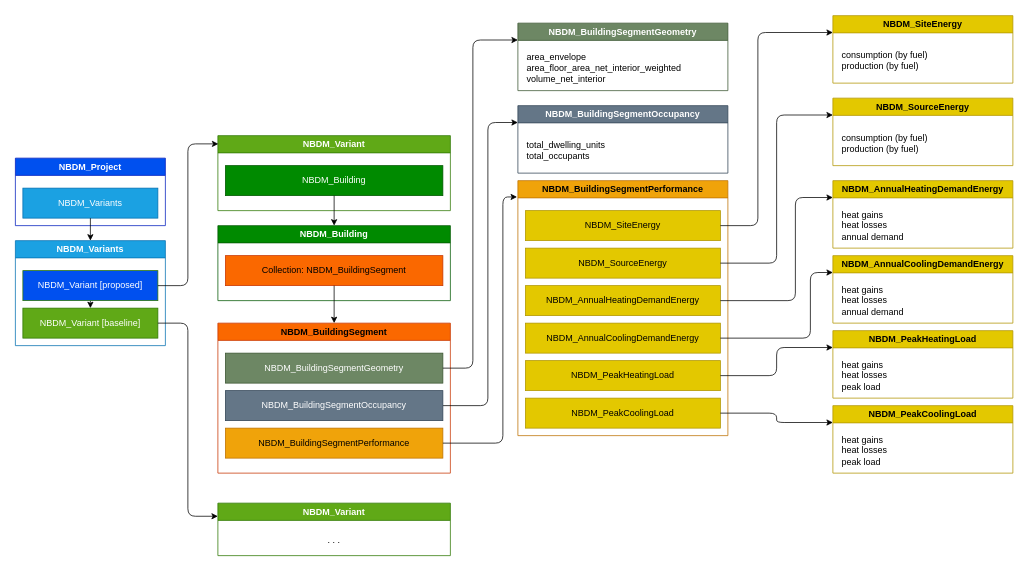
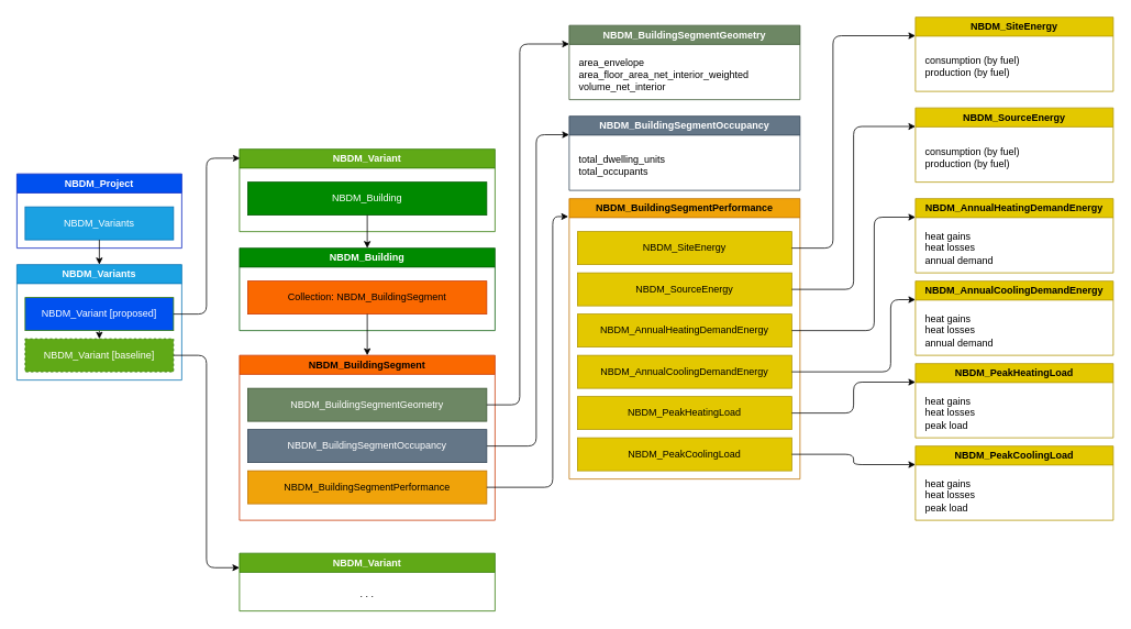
  <mxCell id="0" />
  <mxCell id="1" parent="0" />
  <mxCell id="2" value="NBDM_Project" style="swimlane;whiteSpace=wrap;html=1;fillColor=#0050ef;fontColor=#ffffff;strokeColor=#001DBC;" vertex="1" parent="1"><mxGeometry x="20" y="210" width="200" height="90" as="geometry" /></mxCell>
  <mxCell id="3" value="NBDM_Variants" style="rounded=0;whiteSpace=wrap;html=1;fillColor=#1ba1e2;fontColor=#ffffff;strokeColor=#006EAF;" vertex="1" parent="2"><mxGeometry x="10" y="40" width="180" height="40" as="geometry" /></mxCell>
  <mxCell id="4" value="NBDM_Variants" style="swimlane;whiteSpace=wrap;html=1;fillColor=#1ba1e2;fontColor=#ffffff;strokeColor=#006EAF;" vertex="1" parent="1"><mxGeometry x="20" y="320" width="200" height="140" as="geometry" /></mxCell>
- <mxCell id="5" value="NBDM_Variant [baseline]" style="rounded=0;whiteSpace=wrap;html=1;fillColor=#60a917;fontColor=#ffffff;strokeColor=#2D7600;" vertex="1" parent="4"><mxGeometry x="10" y="90" width="180" height="40" as="geometry" /></mxCell>
+ <mxCell id="5" value="NBDM_Variant [baseline]" style="rounded=0;whiteSpace=wrap;html=1;fillColor=#60a917;fontColor=#ffffff;strokeColor=#2D7600;dashed=1;" vertex="1" parent="4"><mxGeometry x="10" y="90" width="180" height="40" as="geometry" /></mxCell>
  <mxCell id="6" style="edgeStyle=orthogonalEdgeStyle;html=1;exitX=0.5;exitY=1;exitDx=0;exitDy=0;entryX=0.5;entryY=0;entryDx=0;entryDy=0;dashed=1;" edge="1" parent="4" source="7" target="5"><mxGeometry relative="1" as="geometry" /></mxCell>
  <mxCell id="7" value="NBDM_Variant [proposed]" style="rounded=0;whiteSpace=wrap;html=1;fillColor=#0050ef;fontColor=#ffffff;strokeColor=#2D7600;" vertex="1" parent="4"><mxGeometry x="10" y="40" width="180" height="40" as="geometry" /></mxCell>
  <mxCell id="8" style="edgeStyle=none;html=1;entryX=0.5;entryY=0;entryDx=0;entryDy=0;" edge="1" parent="1" source="3" target="4"><mxGeometry relative="1" as="geometry" /></mxCell>
  <mxCell id="9" value="NBDM_Variant" style="swimlane;whiteSpace=wrap;html=1;fillColor=#60a917;fontColor=#ffffff;strokeColor=#2D7600;" vertex="1" parent="1"><mxGeometry x="290" y="180" width="310" height="100" as="geometry" /></mxCell>
  <mxCell id="10" value="NBDM_Building" style="rounded=0;whiteSpace=wrap;html=1;fillColor=#008a00;fontColor=#ffffff;strokeColor=#005700;" vertex="1" parent="9"><mxGeometry x="10" y="40" width="290" height="40" as="geometry" /></mxCell>
  <mxCell id="11" style="edgeStyle=orthogonalEdgeStyle;html=1;entryX=0.002;entryY=0.11;entryDx=0;entryDy=0;entryPerimeter=0;" edge="1" parent="1" source="7" target="9"><mxGeometry relative="1" as="geometry" /></mxCell>
  <mxCell id="12" value="NBDM_BuildingSegment" style="swimlane;whiteSpace=wrap;html=1;fillColor=#fa6800;fontColor=#000000;strokeColor=#C73500;" vertex="1" parent="1"><mxGeometry x="290" y="430" width="310" height="200" as="geometry" /></mxCell>
  <mxCell id="13" value="NBDM_BuildingSegmentGeometry" style="rounded=0;whiteSpace=wrap;html=1;fillColor=#6d8764;fontColor=#ffffff;strokeColor=#3A5431;" vertex="1" parent="12"><mxGeometry x="10" y="40" width="290" height="40" as="geometry" /></mxCell>
  <mxCell id="14" value="NBDM_BuildingSegmentPerformance" style="rounded=0;whiteSpace=wrap;html=1;fillColor=#f0a30a;fontColor=#000000;strokeColor=#BD7000;" vertex="1" parent="12"><mxGeometry x="10" y="140" width="290" height="40" as="geometry" /></mxCell>
  <mxCell id="15" value="NBDM_Building" style="swimlane;whiteSpace=wrap;html=1;fillColor=#008a00;fontColor=#ffffff;strokeColor=#005700;" vertex="1" parent="1"><mxGeometry x="290" y="300" width="310" height="100" as="geometry" /></mxCell>
  <mxCell id="16" value="Collection: NBDM_BuildingSegment" style="rounded=0;whiteSpace=wrap;html=1;fillColor=#fa6800;fontColor=#000000;strokeColor=#C73500;" vertex="1" parent="15"><mxGeometry x="10" y="40" width="290" height="40" as="geometry" /></mxCell>
  <mxCell id="17" style="edgeStyle=orthogonalEdgeStyle;html=1;" edge="1" parent="1" source="10" target="15"><mxGeometry relative="1" as="geometry" /></mxCell>
  <mxCell id="18" style="edgeStyle=orthogonalEdgeStyle;html=1;entryX=0.5;entryY=0;entryDx=0;entryDy=0;" edge="1" parent="1" source="16" target="12"><mxGeometry relative="1" as="geometry" /></mxCell>
  <mxCell id="19" value="NBDM_BuildingSegmentGeometry" style="swimlane;whiteSpace=wrap;html=1;fillColor=#6d8764;fontColor=#ffffff;strokeColor=#3A5431;" vertex="1" parent="1"><mxGeometry x="690" y="30" width="280" height="90" as="geometry" /></mxCell>
  <mxCell id="20" value="area_envelope&lt;br&gt;area_floor_area_net_interior_weighted&lt;br&gt;volume_net_interior" style="text;html=1;align=left;verticalAlign=middle;resizable=0;points=[];autosize=1;strokeColor=none;fillColor=none;" vertex="1" parent="19"><mxGeometry x="10" y="30" width="230" height="60" as="geometry" /></mxCell>
  <mxCell id="21" value="NBDM_BuildingSegmentOccupancy" style="swimlane;whiteSpace=wrap;html=1;fillColor=#647687;fontColor=#ffffff;strokeColor=#314354;" vertex="1" parent="1"><mxGeometry x="690" y="140" width="280" height="90" as="geometry" /></mxCell>
  <mxCell id="22" value="total_dwelling_units&lt;br&gt;total_occupants" style="text;html=1;align=left;verticalAlign=middle;resizable=0;points=[];autosize=1;strokeColor=none;fillColor=none;" vertex="1" parent="21"><mxGeometry x="10" y="40" width="130" height="40" as="geometry" /></mxCell>
  <mxCell id="23" value="NBDM_BuildingSegmentPerformance" style="swimlane;whiteSpace=wrap;html=1;fillColor=#f0a30a;fontColor=#000000;strokeColor=#BD7000;" vertex="1" parent="1"><mxGeometry x="690" y="240" width="280" height="340" as="geometry" /></mxCell>
  <mxCell id="24" value="NBDM_SiteEnergy" style="rounded=0;whiteSpace=wrap;html=1;fillColor=#e3c800;fontColor=#000000;strokeColor=#B09500;" vertex="1" parent="23"><mxGeometry x="10" y="40" width="260" height="40" as="geometry" /></mxCell>
  <mxCell id="25" value="NBDM_SourceEnergy" style="rounded=0;whiteSpace=wrap;html=1;fillColor=#e3c800;fontColor=#000000;strokeColor=#B09500;" vertex="1" parent="23"><mxGeometry x="10" y="90" width="260" height="40" as="geometry" /></mxCell>
  <mxCell id="26" value="NBDM_AnnualHeatingDemandEnergy" style="rounded=0;whiteSpace=wrap;html=1;fillColor=#e3c800;fontColor=#000000;strokeColor=#B09500;" vertex="1" parent="23"><mxGeometry x="10" y="140" width="260" height="40" as="geometry" /></mxCell>
  <mxCell id="27" value="NBDM_AnnualCoolingDemandEnergy" style="rounded=0;whiteSpace=wrap;html=1;fillColor=#e3c800;fontColor=#000000;strokeColor=#B09500;" vertex="1" parent="23"><mxGeometry x="10" y="190" width="260" height="40" as="geometry" /></mxCell>
  <mxCell id="28" value="NBDM_PeakHeatingLoad" style="rounded=0;whiteSpace=wrap;html=1;fillColor=#e3c800;fontColor=#000000;strokeColor=#B09500;" vertex="1" parent="23"><mxGeometry x="10" y="240" width="260" height="40" as="geometry" /></mxCell>
  <mxCell id="29" value="NBDM_PeakCoolingLoad" style="rounded=0;whiteSpace=wrap;html=1;fillColor=#e3c800;fontColor=#000000;strokeColor=#B09500;" vertex="1" parent="23"><mxGeometry x="10" y="290" width="260" height="40" as="geometry" /></mxCell>
  <mxCell id="30" value="NBDM_SiteEnergy" style="swimlane;whiteSpace=wrap;html=1;fillColor=#e3c800;fontColor=#000000;strokeColor=#B09500;" vertex="1" parent="1"><mxGeometry x="1110" y="20" width="240" height="90" as="geometry" /></mxCell>
  <mxCell id="31" value="consumption (by fuel)&lt;br&gt;production (by fuel)" style="text;html=1;align=left;verticalAlign=middle;resizable=0;points=[];autosize=1;strokeColor=none;fillColor=none;" vertex="1" parent="30"><mxGeometry x="10" y="40" width="140" height="40" as="geometry" /></mxCell>
  <mxCell id="32" value="NBDM_SourceEnergy" style="swimlane;whiteSpace=wrap;html=1;fillColor=#e3c800;fontColor=#000000;strokeColor=#B09500;" vertex="1" parent="1"><mxGeometry x="1110" y="130" width="240" height="90" as="geometry" /></mxCell>
  <mxCell id="33" value="consumption (by fuel)&lt;br&gt;production (by fuel)" style="text;html=1;align=left;verticalAlign=middle;resizable=0;points=[];autosize=1;strokeColor=none;fillColor=none;" vertex="1" parent="32"><mxGeometry x="10" y="40" width="140" height="40" as="geometry" /></mxCell>
  <mxCell id="34" value="NBDM_AnnualHeatingDemandEnergy" style="swimlane;whiteSpace=wrap;html=1;fillColor=#e3c800;fontColor=#000000;strokeColor=#B09500;" vertex="1" parent="1"><mxGeometry x="1110" y="240" width="240" height="90" as="geometry" /></mxCell>
  <mxCell id="35" value="heat gains&lt;br&gt;heat losses&lt;br&gt;annual demand" style="text;html=1;align=left;verticalAlign=middle;resizable=0;points=[];autosize=1;strokeColor=none;fillColor=none;" vertex="1" parent="34"><mxGeometry x="10" y="30" width="110" height="60" as="geometry" /></mxCell>
  <mxCell id="36" value="NBDM_AnnualCoolingDemandEnergy" style="swimlane;whiteSpace=wrap;html=1;fillColor=#e3c800;fontColor=#000000;strokeColor=#B09500;" vertex="1" parent="1"><mxGeometry x="1110" y="340" width="240" height="90" as="geometry" /></mxCell>
  <mxCell id="37" value="heat gains&lt;br&gt;heat losses&lt;br&gt;annual demand" style="text;html=1;align=left;verticalAlign=middle;resizable=0;points=[];autosize=1;strokeColor=none;fillColor=none;" vertex="1" parent="36"><mxGeometry x="10" y="30" width="110" height="60" as="geometry" /></mxCell>
  <mxCell id="38" value="NBDM_PeakHeatingLoad" style="swimlane;whiteSpace=wrap;html=1;fillColor=#e3c800;fontColor=#000000;strokeColor=#B09500;" vertex="1" parent="1"><mxGeometry x="1110" y="440" width="240" height="90" as="geometry" /></mxCell>
  <mxCell id="39" value="heat gains&lt;br&gt;heat losses&lt;br&gt;peak load" style="text;html=1;align=left;verticalAlign=middle;resizable=0;points=[];autosize=1;strokeColor=none;fillColor=none;" vertex="1" parent="38"><mxGeometry x="10" y="30" width="80" height="60" as="geometry" /></mxCell>
  <mxCell id="40" value="NBDM_PeakCoolingLoad" style="swimlane;whiteSpace=wrap;html=1;fillColor=#e3c800;fontColor=#000000;strokeColor=#B09500;" vertex="1" parent="1"><mxGeometry x="1110" y="540" width="240" height="90" as="geometry" /></mxCell>
  <mxCell id="41" value="heat gains&lt;br&gt;heat losses&lt;br&gt;peak load" style="text;html=1;align=left;verticalAlign=middle;resizable=0;points=[];autosize=1;strokeColor=none;fillColor=none;" vertex="1" parent="40"><mxGeometry x="10" y="30" width="80" height="60" as="geometry" /></mxCell>
  <mxCell id="42" style="edgeStyle=orthogonalEdgeStyle;html=1;entryX=0;entryY=0.25;entryDx=0;entryDy=0;" edge="1" parent="1" source="29" target="40"><mxGeometry relative="1" as="geometry" /></mxCell>
  <mxCell id="43" style="edgeStyle=orthogonalEdgeStyle;html=1;entryX=0;entryY=0.25;entryDx=0;entryDy=0;" edge="1" parent="1" source="28" target="38"><mxGeometry relative="1" as="geometry" /></mxCell>
  <mxCell id="44" style="edgeStyle=orthogonalEdgeStyle;html=1;entryX=0;entryY=0.25;entryDx=0;entryDy=0;" edge="1" parent="1" source="27" target="36"><mxGeometry relative="1" as="geometry"><Array as="points"><mxPoint x="1080" y="450" /><mxPoint x="1080" y="362" /></Array></mxGeometry></mxCell>
  <mxCell id="45" style="edgeStyle=orthogonalEdgeStyle;html=1;entryX=0;entryY=0.25;entryDx=0;entryDy=0;" edge="1" parent="1" source="26" target="34"><mxGeometry relative="1" as="geometry"><Array as="points"><mxPoint x="1060" y="400" /><mxPoint x="1060" y="262" /></Array></mxGeometry></mxCell>
  <mxCell id="46" style="edgeStyle=orthogonalEdgeStyle;html=1;entryX=0;entryY=0.25;entryDx=0;entryDy=0;" edge="1" parent="1" source="25" target="32"><mxGeometry relative="1" as="geometry" /></mxCell>
  <mxCell id="47" style="edgeStyle=orthogonalEdgeStyle;html=1;entryX=0;entryY=0.25;entryDx=0;entryDy=0;" edge="1" parent="1" source="24" target="30"><mxGeometry relative="1" as="geometry"><Array as="points"><mxPoint x="1010" y="300" /><mxPoint x="1010" y="42" /></Array></mxGeometry></mxCell>
  <mxCell id="48" style="edgeStyle=orthogonalEdgeStyle;html=1;entryX=0;entryY=0.25;entryDx=0;entryDy=0;" edge="1" parent="1" source="49" target="21"><mxGeometry relative="1" as="geometry"><Array as="points"><mxPoint x="650" y="540" /><mxPoint x="650" y="163" /></Array></mxGeometry></mxCell>
  <mxCell id="49" value="NBDM_BuildingSegmentOccupancy" style="rounded=0;whiteSpace=wrap;html=1;fillColor=#647687;fontColor=#ffffff;strokeColor=#314354;" vertex="1" parent="1"><mxGeometry x="300" y="520" width="290" height="40" as="geometry" /></mxCell>
  <mxCell id="50" style="edgeStyle=orthogonalEdgeStyle;html=1;entryX=0;entryY=0.25;entryDx=0;entryDy=0;" edge="1" parent="1" source="13" target="19"><mxGeometry relative="1" as="geometry"><Array as="points"><mxPoint x="630" y="490" /><mxPoint x="630" y="53" /></Array></mxGeometry></mxCell>
  <mxCell id="51" style="edgeStyle=orthogonalEdgeStyle;html=1;entryX=-0.004;entryY=0.064;entryDx=0;entryDy=0;entryPerimeter=0;" edge="1" parent="1" source="14" target="23"><mxGeometry relative="1" as="geometry"><Array as="points"><mxPoint x="670" y="590" /><mxPoint x="670" y="262" /></Array></mxGeometry></mxCell>
  <mxCell id="52" value="NBDM_Variant" style="swimlane;whiteSpace=wrap;html=1;fillColor=#60a917;fontColor=#ffffff;strokeColor=#2D7600;" vertex="1" parent="1"><mxGeometry x="290" y="670" width="310" height="70" as="geometry" /></mxCell>
  <mxCell id="53" value=". . ." style="rounded=0;whiteSpace=wrap;html=1;fillColor=none;strokeColor=none;" vertex="1" parent="52"><mxGeometry x="10" y="40" width="290" height="20" as="geometry" /></mxCell>
  <mxCell id="54" style="edgeStyle=orthogonalEdgeStyle;html=1;entryX=0;entryY=0.25;entryDx=0;entryDy=0;" edge="1" parent="1" source="5" target="52"><mxGeometry relative="1" as="geometry" /></mxCell>
